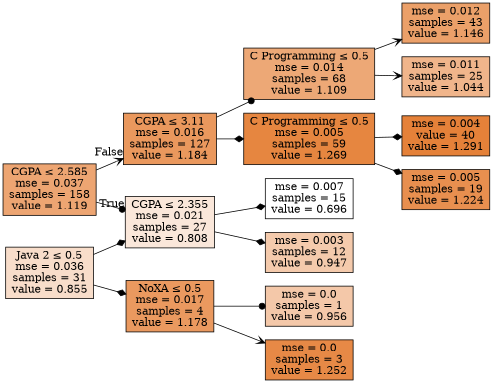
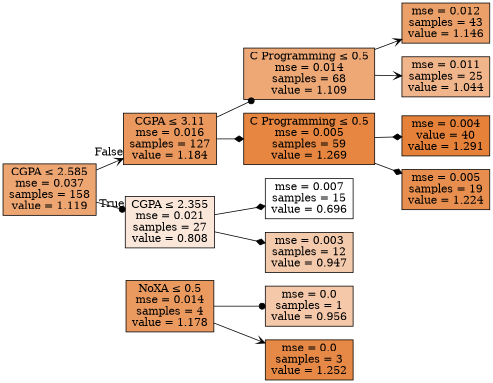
  digraph {
    rankdir=LR
    node [color=black shape=box style=filled]
    edge [arrowhead=diamond]
    n1 [fillcolor="#eda572" label=<CGPA &le; 2.585<br/>mse = 0.037<br/>samples = 158<br/>value = 1.119>]
    n2 [fillcolor="#ea985d" label=<CGPA &le; 3.11<br/>mse = 0.016<br/>samples = 127<br/>value = 1.184>]
    n3 [fillcolor="#fae7da" label=<CGPA &le; 2.355<br/>mse = 0.021<br/>samples = 27<br/>value = 0.808>]
-   n4 [fillcolor="#f8ddca" label=<Java 2 &le; 0.5<br/>mse = 0.036<br/>samples = 31<br/>value = 0.855>]
-   n5 [fillcolor="#ea995f" label=<NoXA &le; 0.5<br/>mse = 0.017<br/>samples = 4<br/>value = 1.178>]
+   n5 [fillcolor="#ea995f" label=<NoXA &le; 0.5<br/>mse = 0.014<br/>samples = 4<br/>value = 1.178>]
    n6 [fillcolor="#eda876" label=<C Programming &le; 0.5<br/>mse = 0.014<br/>samples = 68<br/>value = 1.109>]
    n7 [fillcolor="#e68640" label=<C Programming &le; 0.5<br/>mse = 0.005<br/>samples = 59<br/>value = 1.269>]
    n8 [fillcolor="#ffffff" label=<mse = 0.007<br/>samples = 15<br/>value = 0.696>]
    n9 [fillcolor="#f4caac" label=<mse = 0.003<br/>samples = 12<br/>value = 0.947>]
    n10 [fillcolor="#f4c8a9" label=<mse = 0.0<br/>samples = 1<br/>value = 0.956>]
    n11 [fillcolor="#e78946" label=<mse = 0.0<br/>samples = 3<br/>value = 1.252>]
    n12 [fillcolor="#eba069" label=<mse = 0.012<br/>samples = 43<br/>value = 1.146>]
    n13 [fillcolor="#f0b58b" label=<mse = 0.011<br/>samples = 25<br/>value = 1.044>]
    n14 [fillcolor="#e58139" label=<mse = 0.004<br/>value = 40<br/>value = 1.291>]
    n15 [fillcolor="#e88f4f" label=<mse = 0.005<br/>samples = 19<br/>value = 1.224>]
    n1 -> n2 [arrowhead=vee headlabel=False labelangle=45 labeldistance=2.5]
    n1 -> n3 [arrowhead=dot headlabel=True labelangle=-45 labeldistance=2.5]
    n2 -> n6 [arrowhead=dot]
    n2 -> n7
    n3 -> n8
    n3 -> n9
-   n4 -> n3
-   n4 -> n5
    n5 -> n10 [arrowhead=dot]
    n5 -> n11 [arrowhead=vee]
    n6 -> n12 [arrowhead=vee]
    n6 -> n13 [arrowhead=vee]
    n7 -> n14
    n7 -> n15
  }
